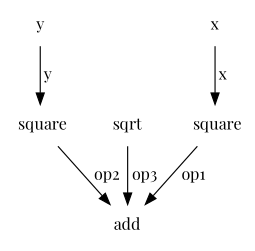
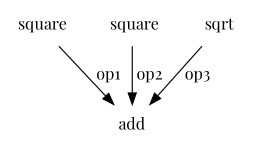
  digraph {
    fontname="Playfair Display"
    node [fontname="Playfair Display" shape=none]
    edge [fontname="Playfair Display"]
    n1 [label=" square"]
    add
    n3 [label=" square"]
-   x
-   y
    sqrt
    n1 -> add [label=" op1"]
    n3 -> add [label=" op2"]
-   x -> n1 [label=" x"]
-   y -> n3 [label=" y"]
    sqrt -> add [label=" op3"]
  }
